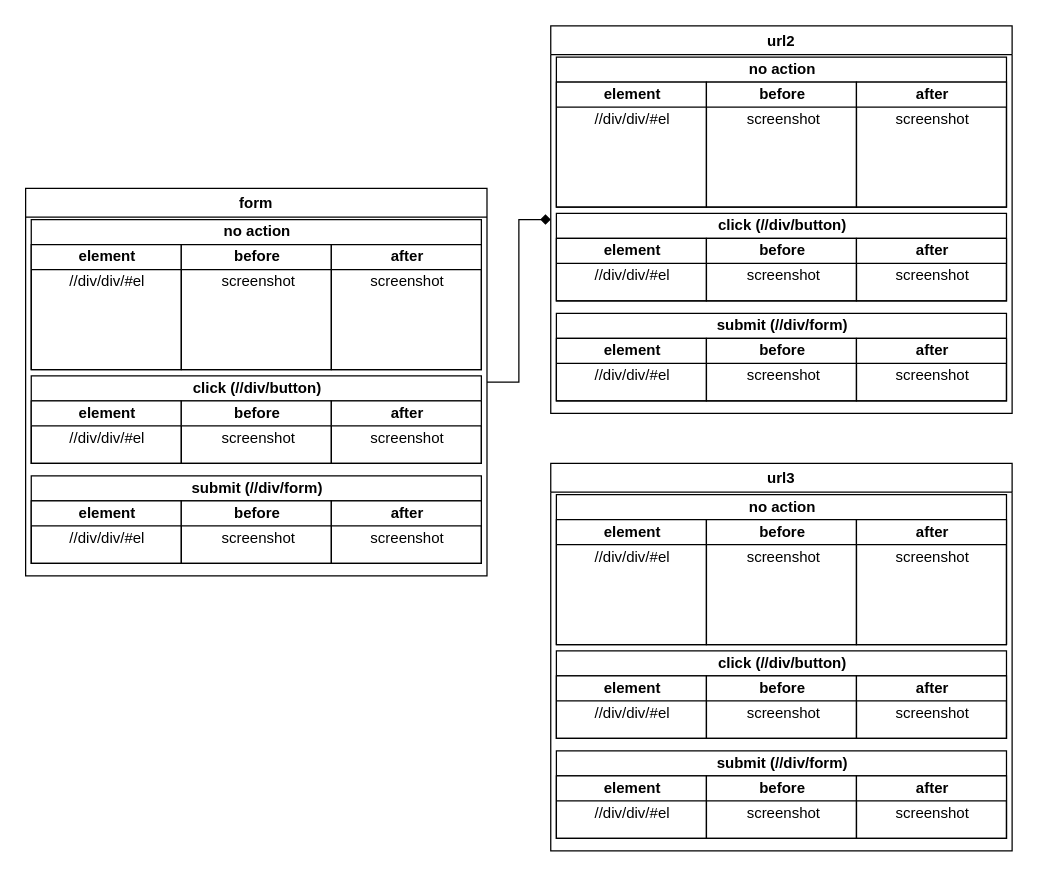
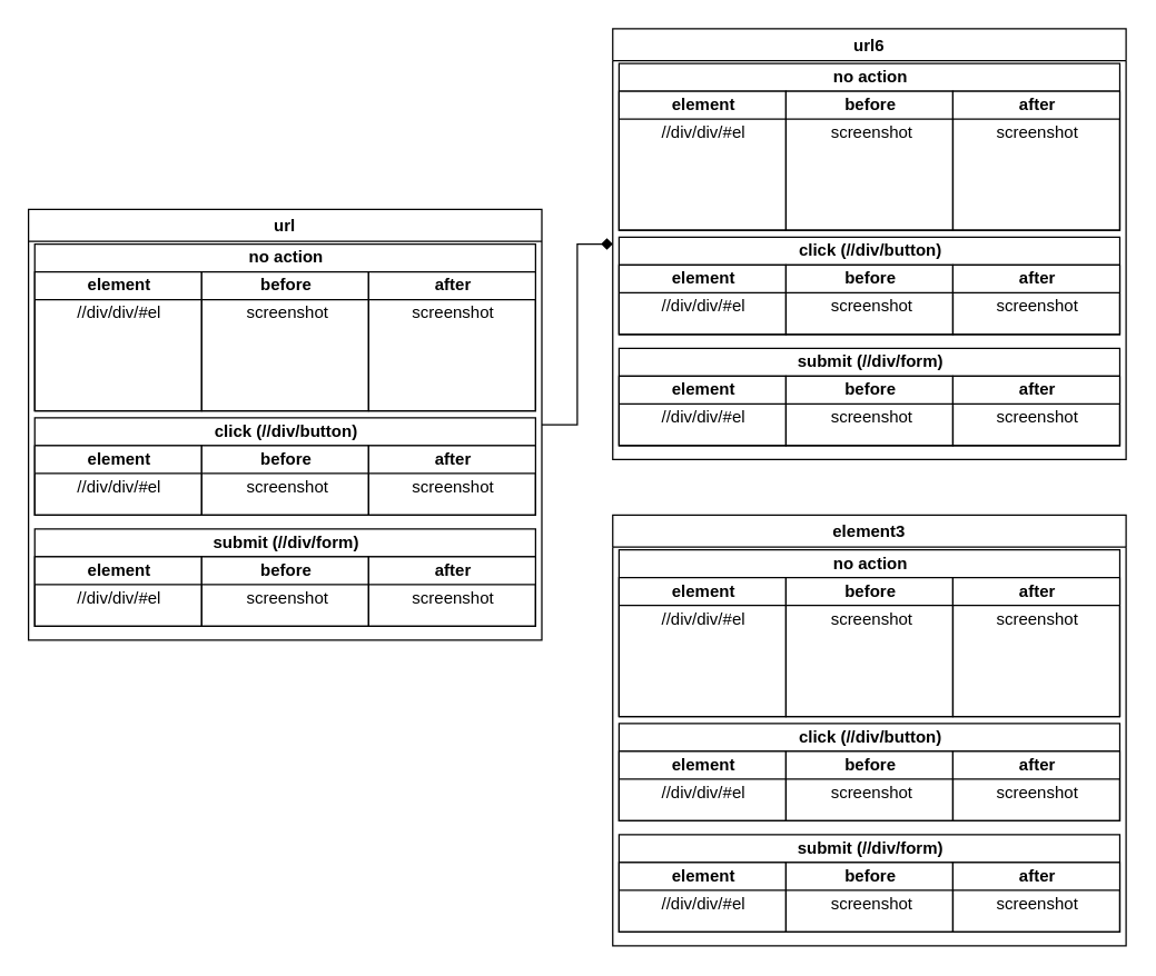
  <mxCell id="0" />
  <mxCell id="1" parent="0" />
  <mxCell id="2" style="edgeStyle=orthogonalEdgeStyle;rounded=0;orthogonalLoop=1;jettySize=auto;html=1;exitX=1;exitY=0.5;exitDx=0;exitDy=0;entryX=0;entryY=0.5;entryDx=0;entryDy=0;endArrow=diamond;" edge="1" parent="1" source="3" target="25"><mxGeometry relative="1" as="geometry" /></mxCell>
- <mxCell id="3" value="form" style="swimlane;" vertex="1" parent="1"><mxGeometry x="20" y="150" width="369" height="310" as="geometry" /></mxCell>
+ <mxCell id="3" value="url" style="swimlane;" vertex="1" parent="1"><mxGeometry x="20" y="150" width="369" height="310" as="geometry" /></mxCell>
  <mxCell id="4" value="no action" style="swimlane;html=1;childLayout=stackLayout;resizeParent=1;resizeParentMax=0;startSize=20;" vertex="1" parent="3"><mxGeometry x="4.5" y="25" width="360" height="120" as="geometry" /></mxCell>
  <mxCell id="5" value="element" style="swimlane;html=1;startSize=20;" vertex="1" parent="4"><mxGeometry y="20" width="120" height="100" as="geometry"><mxRectangle y="20" width="30" height="100" as="alternateBounds" /></mxGeometry></mxCell>
  <mxCell id="6" value="//div/div/#el" style="text;html=1;align=center;verticalAlign=middle;resizable=0;points=[];autosize=1;" vertex="1" parent="5"><mxGeometry x="20" y="20" width="80" height="20" as="geometry" /></mxCell>
  <mxCell id="7" value="before" style="swimlane;html=1;startSize=20;" vertex="1" parent="4"><mxGeometry x="120" y="20" width="120" height="100" as="geometry" /></mxCell>
  <mxCell id="8" value="screenshot" style="text;html=1;align=center;verticalAlign=middle;resizable=0;points=[];autosize=1;" vertex="1" parent="7"><mxGeometry x="26" y="20" width="70" height="20" as="geometry" /></mxCell>
  <mxCell id="9" value="after" style="swimlane;html=1;startSize=20;" vertex="1" parent="4"><mxGeometry x="240" y="20" width="120" height="100" as="geometry" /></mxCell>
  <mxCell id="10" value="screenshot" style="text;html=1;align=center;verticalAlign=middle;resizable=0;points=[];autosize=1;" vertex="1" parent="9"><mxGeometry x="25" y="20" width="70" height="20" as="geometry" /></mxCell>
  <mxCell id="11" value="click (//div/button)" style="swimlane;html=1;childLayout=stackLayout;resizeParent=1;resizeParentMax=0;startSize=20;" vertex="1" parent="3"><mxGeometry x="4.5" y="150" width="360" height="70" as="geometry" /></mxCell>
  <mxCell id="12" value="element" style="swimlane;html=1;startSize=20;" vertex="1" parent="11"><mxGeometry y="20" width="120" height="50" as="geometry"><mxRectangle y="20" width="30" height="100" as="alternateBounds" /></mxGeometry></mxCell>
  <mxCell id="13" value="//div/div/#el" style="text;html=1;align=center;verticalAlign=middle;resizable=0;points=[];autosize=1;" vertex="1" parent="12"><mxGeometry x="20" y="20" width="80" height="20" as="geometry" /></mxCell>
  <mxCell id="14" value="before" style="swimlane;html=1;startSize=20;" vertex="1" parent="11"><mxGeometry x="120" y="20" width="120" height="50" as="geometry" /></mxCell>
  <mxCell id="15" value="screenshot" style="text;html=1;align=center;verticalAlign=middle;resizable=0;points=[];autosize=1;" vertex="1" parent="14"><mxGeometry x="26" y="20" width="70" height="20" as="geometry" /></mxCell>
  <mxCell id="16" value="after" style="swimlane;html=1;startSize=20;" vertex="1" parent="11"><mxGeometry x="240" y="20" width="120" height="50" as="geometry" /></mxCell>
  <mxCell id="17" value="screenshot" style="text;html=1;align=center;verticalAlign=middle;resizable=0;points=[];autosize=1;" vertex="1" parent="16"><mxGeometry x="25" y="20" width="70" height="20" as="geometry" /></mxCell>
  <mxCell id="18" value="submit (//div/form)" style="swimlane;html=1;childLayout=stackLayout;resizeParent=1;resizeParentMax=0;startSize=20;" vertex="1" parent="3"><mxGeometry x="4.5" y="230" width="360" height="70" as="geometry" /></mxCell>
  <mxCell id="19" value="element" style="swimlane;html=1;startSize=20;" vertex="1" parent="18"><mxGeometry y="20" width="120" height="50" as="geometry"><mxRectangle y="20" width="30" height="100" as="alternateBounds" /></mxGeometry></mxCell>
  <mxCell id="20" value="//div/div/#el" style="text;html=1;align=center;verticalAlign=middle;resizable=0;points=[];autosize=1;" vertex="1" parent="19"><mxGeometry x="20" y="20" width="80" height="20" as="geometry" /></mxCell>
  <mxCell id="21" value="before" style="swimlane;html=1;startSize=20;" vertex="1" parent="18"><mxGeometry x="120" y="20" width="120" height="50" as="geometry" /></mxCell>
  <mxCell id="22" value="screenshot" style="text;html=1;align=center;verticalAlign=middle;resizable=0;points=[];autosize=1;" vertex="1" parent="21"><mxGeometry x="26" y="20" width="70" height="20" as="geometry" /></mxCell>
  <mxCell id="23" value="after" style="swimlane;html=1;startSize=20;" vertex="1" parent="18"><mxGeometry x="240" y="20" width="120" height="50" as="geometry" /></mxCell>
  <mxCell id="24" value="screenshot" style="text;html=1;align=center;verticalAlign=middle;resizable=0;points=[];autosize=1;" vertex="1" parent="23"><mxGeometry x="25" y="20" width="70" height="20" as="geometry" /></mxCell>
- <mxCell id="25" value="url2" style="swimlane;" vertex="1" parent="1"><mxGeometry x="440" y="20" width="369" height="310" as="geometry" /></mxCell>
+ <mxCell id="25" value="url6" style="swimlane;" vertex="1" parent="1"><mxGeometry x="440" y="20" width="369" height="310" as="geometry" /></mxCell>
  <mxCell id="26" value="no action" style="swimlane;html=1;childLayout=stackLayout;resizeParent=1;resizeParentMax=0;startSize=20;" vertex="1" parent="25"><mxGeometry x="4.5" y="25" width="360" height="120" as="geometry" /></mxCell>
  <mxCell id="27" value="element" style="swimlane;html=1;startSize=20;" vertex="1" parent="26"><mxGeometry y="20" width="120" height="100" as="geometry"><mxRectangle y="20" width="30" height="100" as="alternateBounds" /></mxGeometry></mxCell>
  <mxCell id="28" value="//div/div/#el" style="text;html=1;align=center;verticalAlign=middle;resizable=0;points=[];autosize=1;" vertex="1" parent="27"><mxGeometry x="20" y="20" width="80" height="20" as="geometry" /></mxCell>
  <mxCell id="29" value="before" style="swimlane;html=1;startSize=20;" vertex="1" parent="26"><mxGeometry x="120" y="20" width="120" height="100" as="geometry" /></mxCell>
  <mxCell id="30" value="screenshot" style="text;html=1;align=center;verticalAlign=middle;resizable=0;points=[];autosize=1;" vertex="1" parent="29"><mxGeometry x="26" y="20" width="70" height="20" as="geometry" /></mxCell>
  <mxCell id="31" value="after" style="swimlane;html=1;startSize=20;" vertex="1" parent="26"><mxGeometry x="240" y="20" width="120" height="100" as="geometry" /></mxCell>
  <mxCell id="32" value="screenshot" style="text;html=1;align=center;verticalAlign=middle;resizable=0;points=[];autosize=1;" vertex="1" parent="31"><mxGeometry x="25" y="20" width="70" height="20" as="geometry" /></mxCell>
  <mxCell id="33" value="click (//div/button)" style="swimlane;html=1;childLayout=stackLayout;resizeParent=1;resizeParentMax=0;startSize=20;" vertex="1" parent="25"><mxGeometry x="4.5" y="150" width="360" height="70" as="geometry" /></mxCell>
  <mxCell id="34" value="element" style="swimlane;html=1;startSize=20;" vertex="1" parent="33"><mxGeometry y="20" width="120" height="50" as="geometry"><mxRectangle y="20" width="30" height="100" as="alternateBounds" /></mxGeometry></mxCell>
  <mxCell id="35" value="//div/div/#el" style="text;html=1;align=center;verticalAlign=middle;resizable=0;points=[];autosize=1;" vertex="1" parent="34"><mxGeometry x="20" y="20" width="80" height="20" as="geometry" /></mxCell>
  <mxCell id="36" value="before" style="swimlane;html=1;startSize=20;" vertex="1" parent="33"><mxGeometry x="120" y="20" width="120" height="50" as="geometry" /></mxCell>
  <mxCell id="37" value="screenshot" style="text;html=1;align=center;verticalAlign=middle;resizable=0;points=[];autosize=1;" vertex="1" parent="36"><mxGeometry x="26" y="20" width="70" height="20" as="geometry" /></mxCell>
  <mxCell id="38" value="after" style="swimlane;html=1;startSize=20;" vertex="1" parent="33"><mxGeometry x="240" y="20" width="120" height="50" as="geometry" /></mxCell>
  <mxCell id="39" value="screenshot" style="text;html=1;align=center;verticalAlign=middle;resizable=0;points=[];autosize=1;" vertex="1" parent="38"><mxGeometry x="25" y="20" width="70" height="20" as="geometry" /></mxCell>
  <mxCell id="40" value="submit (//div/form)" style="swimlane;html=1;childLayout=stackLayout;resizeParent=1;resizeParentMax=0;startSize=20;" vertex="1" parent="25"><mxGeometry x="4.5" y="230" width="360" height="70" as="geometry" /></mxCell>
  <mxCell id="41" value="element" style="swimlane;html=1;startSize=20;" vertex="1" parent="40"><mxGeometry y="20" width="120" height="50" as="geometry"><mxRectangle y="20" width="30" height="100" as="alternateBounds" /></mxGeometry></mxCell>
  <mxCell id="42" value="//div/div/#el" style="text;html=1;align=center;verticalAlign=middle;resizable=0;points=[];autosize=1;" vertex="1" parent="41"><mxGeometry x="20" y="20" width="80" height="20" as="geometry" /></mxCell>
  <mxCell id="43" value="before" style="swimlane;html=1;startSize=20;" vertex="1" parent="40"><mxGeometry x="120" y="20" width="120" height="50" as="geometry" /></mxCell>
  <mxCell id="44" value="screenshot" style="text;html=1;align=center;verticalAlign=middle;resizable=0;points=[];autosize=1;" vertex="1" parent="43"><mxGeometry x="26" y="20" width="70" height="20" as="geometry" /></mxCell>
  <mxCell id="45" value="after" style="swimlane;html=1;startSize=20;" vertex="1" parent="40"><mxGeometry x="240" y="20" width="120" height="50" as="geometry" /></mxCell>
  <mxCell id="46" value="screenshot" style="text;html=1;align=center;verticalAlign=middle;resizable=0;points=[];autosize=1;" vertex="1" parent="45"><mxGeometry x="25" y="20" width="70" height="20" as="geometry" /></mxCell>
- <mxCell id="47" value="url3" style="swimlane;" vertex="1" parent="1"><mxGeometry x="440" y="370" width="369" height="310" as="geometry" /></mxCell>
+ <mxCell id="47" value="element3" style="swimlane;" vertex="1" parent="1"><mxGeometry x="440" y="370" width="369" height="310" as="geometry" /></mxCell>
  <mxCell id="48" value="no action" style="swimlane;html=1;childLayout=stackLayout;resizeParent=1;resizeParentMax=0;startSize=20;" vertex="1" parent="47"><mxGeometry x="4.5" y="25" width="360" height="120" as="geometry" /></mxCell>
  <mxCell id="49" value="element" style="swimlane;html=1;startSize=20;" vertex="1" parent="48"><mxGeometry y="20" width="120" height="100" as="geometry"><mxRectangle y="20" width="30" height="100" as="alternateBounds" /></mxGeometry></mxCell>
  <mxCell id="50" value="//div/div/#el" style="text;html=1;align=center;verticalAlign=middle;resizable=0;points=[];autosize=1;" vertex="1" parent="49"><mxGeometry x="20" y="20" width="80" height="20" as="geometry" /></mxCell>
  <mxCell id="51" value="before" style="swimlane;html=1;startSize=20;" vertex="1" parent="48"><mxGeometry x="120" y="20" width="120" height="100" as="geometry" /></mxCell>
  <mxCell id="52" value="screenshot" style="text;html=1;align=center;verticalAlign=middle;resizable=0;points=[];autosize=1;" vertex="1" parent="51"><mxGeometry x="26" y="20" width="70" height="20" as="geometry" /></mxCell>
  <mxCell id="53" value="after" style="swimlane;html=1;startSize=20;" vertex="1" parent="48"><mxGeometry x="240" y="20" width="120" height="100" as="geometry" /></mxCell>
  <mxCell id="54" value="screenshot" style="text;html=1;align=center;verticalAlign=middle;resizable=0;points=[];autosize=1;" vertex="1" parent="53"><mxGeometry x="25" y="20" width="70" height="20" as="geometry" /></mxCell>
  <mxCell id="55" value="click (//div/button)" style="swimlane;html=1;childLayout=stackLayout;resizeParent=1;resizeParentMax=0;startSize=20;" vertex="1" parent="47"><mxGeometry x="4.5" y="150" width="360" height="70" as="geometry" /></mxCell>
  <mxCell id="56" value="element" style="swimlane;html=1;startSize=20;" vertex="1" parent="55"><mxGeometry y="20" width="120" height="50" as="geometry"><mxRectangle y="20" width="30" height="100" as="alternateBounds" /></mxGeometry></mxCell>
  <mxCell id="57" value="//div/div/#el" style="text;html=1;align=center;verticalAlign=middle;resizable=0;points=[];autosize=1;" vertex="1" parent="56"><mxGeometry x="20" y="20" width="80" height="20" as="geometry" /></mxCell>
  <mxCell id="58" value="before" style="swimlane;html=1;startSize=20;" vertex="1" parent="55"><mxGeometry x="120" y="20" width="120" height="50" as="geometry" /></mxCell>
  <mxCell id="59" value="screenshot" style="text;html=1;align=center;verticalAlign=middle;resizable=0;points=[];autosize=1;" vertex="1" parent="58"><mxGeometry x="26" y="20" width="70" height="20" as="geometry" /></mxCell>
  <mxCell id="60" value="after" style="swimlane;html=1;startSize=20;" vertex="1" parent="55"><mxGeometry x="240" y="20" width="120" height="50" as="geometry" /></mxCell>
  <mxCell id="61" value="screenshot" style="text;html=1;align=center;verticalAlign=middle;resizable=0;points=[];autosize=1;" vertex="1" parent="60"><mxGeometry x="25" y="20" width="70" height="20" as="geometry" /></mxCell>
  <mxCell id="62" value="submit (//div/form)" style="swimlane;html=1;childLayout=stackLayout;resizeParent=1;resizeParentMax=0;startSize=20;" vertex="1" parent="47"><mxGeometry x="4.5" y="230" width="360" height="70" as="geometry" /></mxCell>
  <mxCell id="63" value="element" style="swimlane;html=1;startSize=20;" vertex="1" parent="62"><mxGeometry y="20" width="120" height="50" as="geometry"><mxRectangle y="20" width="30" height="100" as="alternateBounds" /></mxGeometry></mxCell>
  <mxCell id="64" value="//div/div/#el" style="text;html=1;align=center;verticalAlign=middle;resizable=0;points=[];autosize=1;" vertex="1" parent="63"><mxGeometry x="20" y="20" width="80" height="20" as="geometry" /></mxCell>
  <mxCell id="65" value="before" style="swimlane;html=1;startSize=20;" vertex="1" parent="62"><mxGeometry x="120" y="20" width="120" height="50" as="geometry" /></mxCell>
  <mxCell id="66" value="screenshot" style="text;html=1;align=center;verticalAlign=middle;resizable=0;points=[];autosize=1;" vertex="1" parent="65"><mxGeometry x="26" y="20" width="70" height="20" as="geometry" /></mxCell>
  <mxCell id="67" value="after" style="swimlane;html=1;startSize=20;" vertex="1" parent="62"><mxGeometry x="240" y="20" width="120" height="50" as="geometry" /></mxCell>
  <mxCell id="68" value="screenshot" style="text;html=1;align=center;verticalAlign=middle;resizable=0;points=[];autosize=1;" vertex="1" parent="67"><mxGeometry x="25" y="20" width="70" height="20" as="geometry" /></mxCell>
